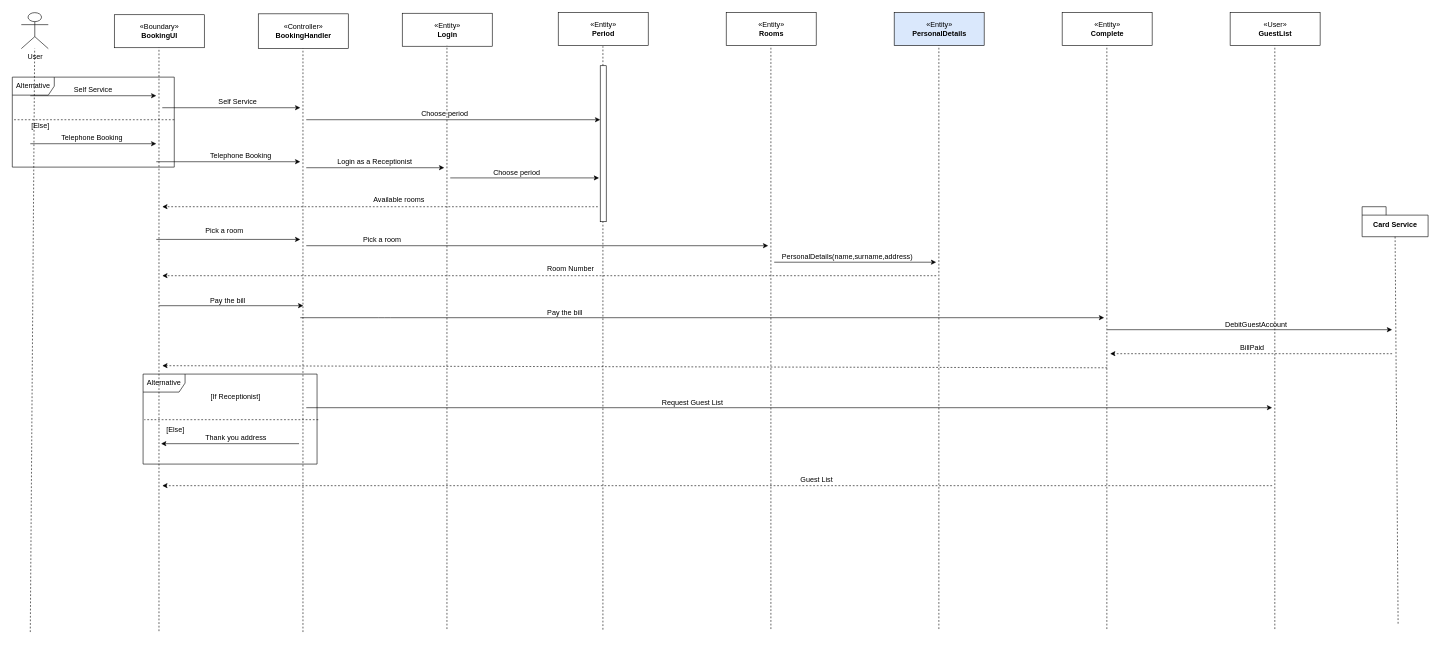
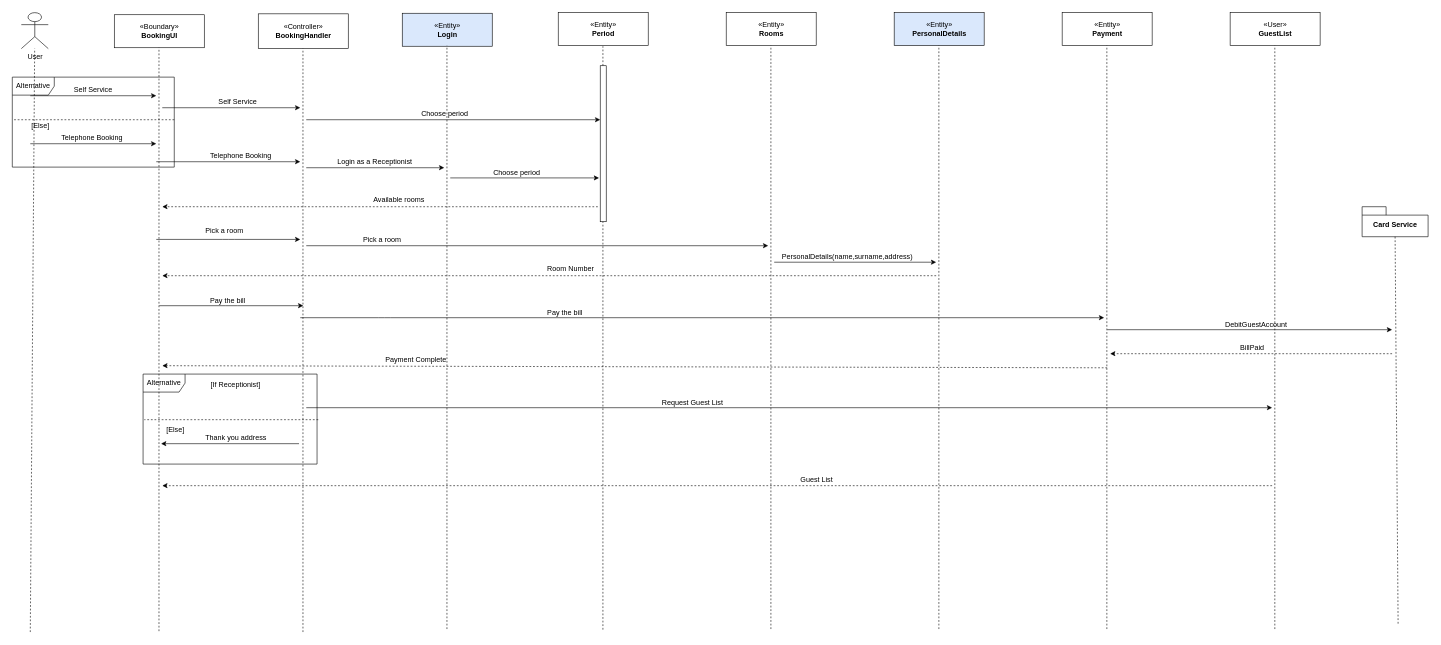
  <mxCell id="0" />
  <mxCell id="1" parent="0" />
  <mxCell id="2" value="User" style="shape=umlActor;verticalLabelPosition=bottom;labelBackgroundColor=#ffffff;verticalAlign=top;html=1;outlineConnect=0;" vertex="1" parent="1"><mxGeometry x="35" y="20.5" width="45" height="60" as="geometry" /></mxCell>
  <mxCell id="3" value="«Boundary»&lt;br&gt;&lt;b&gt;BookingUI&lt;/b&gt;" style="html=1;" vertex="1" parent="1"><mxGeometry x="190" y="24" width="150" height="55" as="geometry" /></mxCell>
  <mxCell id="4" value="«Controller»&lt;br&gt;&lt;b&gt;BookingHandler&lt;/b&gt;" style="html=1;" vertex="1" parent="1"><mxGeometry x="430" y="22.5" width="150" height="58" as="geometry" /></mxCell>
- <mxCell id="5" value="«Entity»&lt;br&gt;&lt;b&gt;Login&lt;/b&gt;" style="html=1;" vertex="1" parent="1"><mxGeometry x="670" y="21.5" width="150" height="55" as="geometry" /></mxCell>
+ <mxCell id="5" value="«Entity»&lt;br&gt;&lt;b&gt;Login&lt;/b&gt;" style="html=1;fillColor=#dae8fc;" vertex="1" parent="1"><mxGeometry x="670" y="21.5" width="150" height="55" as="geometry" /></mxCell>
  <mxCell id="6" value="«Entity»&lt;br&gt;&lt;b&gt;Period&lt;/b&gt;" style="html=1;" vertex="1" parent="1"><mxGeometry x="930" y="20.5" width="150" height="55" as="geometry" /></mxCell>
  <mxCell id="7" value="«Entity»&lt;br&gt;&lt;b&gt;Rooms&lt;/b&gt;" style="html=1;" vertex="1" parent="1"><mxGeometry x="1210" y="20.5" width="150" height="55" as="geometry" /></mxCell>
  <mxCell id="8" value="«Entity»&lt;br&gt;&lt;b&gt;PersonalDetails&lt;/b&gt;" style="html=1;fillColor=#dae8fc;" vertex="1" parent="1"><mxGeometry x="1490" y="20.5" width="150" height="55" as="geometry" /></mxCell>
- <mxCell id="9" value="«Entity»&lt;br&gt;&lt;b&gt;Complete&lt;/b&gt;" style="html=1;" vertex="1" parent="1"><mxGeometry x="1770" y="20.5" width="150" height="55" as="geometry" /></mxCell>
+ <mxCell id="9" value="«Entity»&lt;br&gt;&lt;b&gt;Payment&lt;/b&gt;" style="html=1;" vertex="1" parent="1"><mxGeometry x="1770" y="20.5" width="150" height="55" as="geometry" /></mxCell>
  <mxCell id="10" value="«User»&lt;br&gt;&lt;b&gt;GuestList&lt;/b&gt;" style="html=1;" vertex="1" parent="1"><mxGeometry x="2050" y="20.5" width="150" height="55" as="geometry" /></mxCell>
  <mxCell id="11" value="" style="endArrow=none;dashed=1;html=1;" edge="1" parent="1" target="2"><mxGeometry width="50" height="50" relative="1" as="geometry"><mxPoint x="50" y="1053" as="sourcePoint" /><mxPoint x="70" y="119" as="targetPoint" /></mxGeometry></mxCell>
  <mxCell id="12" value="" style="endArrow=none;dashed=1;html=1;" edge="1" parent="1"><mxGeometry width="50" height="50" relative="1" as="geometry"><mxPoint x="264.5" y="1051.5" as="sourcePoint" /><mxPoint x="264.5" y="79" as="targetPoint" /></mxGeometry></mxCell>
  <mxCell id="13" value="" style="endArrow=none;dashed=1;html=1;" edge="1" parent="1"><mxGeometry width="50" height="50" relative="1" as="geometry"><mxPoint x="504.5" y="1053" as="sourcePoint" /><mxPoint x="504.5" y="80.5" as="targetPoint" /></mxGeometry></mxCell>
  <mxCell id="14" value="" style="endArrow=none;dashed=1;html=1;" edge="1" parent="1"><mxGeometry width="50" height="50" relative="1" as="geometry"><mxPoint x="744.5" y="1048" as="sourcePoint" /><mxPoint x="744.5" y="75.5" as="targetPoint" /></mxGeometry></mxCell>
  <mxCell id="15" value="" style="endArrow=none;dashed=1;html=1;" edge="1" parent="1" source="34"><mxGeometry width="50" height="50" relative="1" as="geometry"><mxPoint x="1004.5" y="1049" as="sourcePoint" /><mxPoint x="1004.5" y="76.5" as="targetPoint" /></mxGeometry></mxCell>
  <mxCell id="16" value="" style="endArrow=none;dashed=1;html=1;" edge="1" parent="1"><mxGeometry width="50" height="50" relative="1" as="geometry"><mxPoint x="1284.5" y="1048" as="sourcePoint" /><mxPoint x="1284.5" y="75.5" as="targetPoint" /></mxGeometry></mxCell>
  <mxCell id="17" value="" style="endArrow=none;dashed=1;html=1;" edge="1" parent="1"><mxGeometry width="50" height="50" relative="1" as="geometry"><mxPoint x="1564.5" y="1048" as="sourcePoint" /><mxPoint x="1564.5" y="75.5" as="targetPoint" /></mxGeometry></mxCell>
  <mxCell id="18" value="" style="endArrow=none;dashed=1;html=1;" edge="1" parent="1"><mxGeometry width="50" height="50" relative="1" as="geometry"><mxPoint x="1844.5" y="1048" as="sourcePoint" /><mxPoint x="1844.5" y="75.5" as="targetPoint" /></mxGeometry></mxCell>
  <mxCell id="19" value="" style="endArrow=none;dashed=1;html=1;" edge="1" parent="1"><mxGeometry width="50" height="50" relative="1" as="geometry"><mxPoint x="2124.5" y="1048" as="sourcePoint" /><mxPoint x="2124.5" y="75.5" as="targetPoint" /></mxGeometry></mxCell>
  <mxCell id="20" value="" style="endArrow=classic;html=1;" edge="1" parent="1"><mxGeometry width="50" height="50" relative="1" as="geometry"><mxPoint x="50" y="159" as="sourcePoint" /><mxPoint x="260" y="159" as="targetPoint" /></mxGeometry></mxCell>
  <mxCell id="21" value="Alternative" style="shape=umlFrame;whiteSpace=wrap;html=1;width=70;height=30;fillColor=none;" vertex="1" parent="1"><mxGeometry x="20" y="128" width="270" height="150" as="geometry" /></mxCell>
  <mxCell id="22" value="" style="endArrow=none;dashed=1;html=1;anchorPointDirection=0;startFill=0;bendable=0;editable=0;deletable=1;cloneable=0;movable=0;endFill=0;" edge="1" parent="1"><mxGeometry width="50" height="50" relative="1" as="geometry"><mxPoint x="290" y="199" as="sourcePoint" /><mxPoint x="20" y="199" as="targetPoint" /></mxGeometry></mxCell>
  <mxCell id="23" value="" style="endArrow=classic;html=1;exitX=-0.4;exitY=0.904;exitDx=0;exitDy=0;exitPerimeter=0;dashed=1;" edge="1" parent="1" source="34"><mxGeometry width="50" height="50" relative="1" as="geometry"><mxPoint x="860" y="459" as="sourcePoint" /><mxPoint x="270" y="344" as="targetPoint" /></mxGeometry></mxCell>
  <mxCell id="24" value="" style="endArrow=classic;html=1;" edge="1" parent="1"><mxGeometry width="50" height="50" relative="1" as="geometry"><mxPoint x="50" y="239" as="sourcePoint" /><mxPoint x="260" y="239" as="targetPoint" /></mxGeometry></mxCell>
  <mxCell id="25" value="Self Service" style="text;html=1;strokeColor=none;fillColor=none;align=center;verticalAlign=middle;whiteSpace=wrap;rounded=0;" vertex="1" parent="1"><mxGeometry x="120" y="139" width="70" height="20" as="geometry" /></mxCell>
  <mxCell id="26" value="Telephone Booking" style="text;html=1;resizable=0;points=[];autosize=1;align=left;verticalAlign=top;spacingTop=-4;" vertex="1" parent="1"><mxGeometry x="100" y="219" width="120" height="20" as="geometry" /></mxCell>
  <mxCell id="27" value="[Else]" style="text;html=1;resizable=0;points=[];autosize=1;align=left;verticalAlign=top;spacingTop=-4;" vertex="1" parent="1"><mxGeometry x="50" y="199" width="50" height="20" as="geometry" /></mxCell>
  <mxCell id="28" value="" style="endArrow=classic;html=1;" edge="1" parent="1"><mxGeometry width="50" height="50" relative="1" as="geometry"><mxPoint x="270" y="179" as="sourcePoint" /><mxPoint x="500" y="179" as="targetPoint" /></mxGeometry></mxCell>
  <mxCell id="29" value="Self Service" style="text;html=1;resizable=0;points=[];autosize=1;align=left;verticalAlign=top;spacingTop=-4;" vertex="1" parent="1"><mxGeometry x="362" y="159" width="80" height="20" as="geometry" /></mxCell>
  <mxCell id="30" value="" style="endArrow=classic;html=1;" edge="1" parent="1"><mxGeometry width="50" height="50" relative="1" as="geometry"><mxPoint x="260" y="269" as="sourcePoint" /><mxPoint x="500" y="269" as="targetPoint" /></mxGeometry></mxCell>
  <mxCell id="31" value="Telephone Booking" style="text;html=1;resizable=0;points=[];autosize=1;align=left;verticalAlign=top;spacingTop=-4;" vertex="1" parent="1"><mxGeometry x="348" y="250" width="120" height="20" as="geometry" /></mxCell>
  <mxCell id="32" value="" style="endArrow=classic;html=1;" edge="1" parent="1"><mxGeometry width="50" height="50" relative="1" as="geometry"><mxPoint x="510" y="279" as="sourcePoint" /><mxPoint x="740" y="279" as="targetPoint" /></mxGeometry></mxCell>
  <mxCell id="33" value="" style="endArrow=classic;html=1;" edge="1" parent="1" target="34"><mxGeometry width="50" height="50" relative="1" as="geometry"><mxPoint x="510" y="199" as="sourcePoint" /><mxPoint x="980" y="199" as="targetPoint" /></mxGeometry></mxCell>
  <mxCell id="34" value="" style="html=1;points=[];perimeter=orthogonalPerimeter;" vertex="1" parent="1"><mxGeometry x="1000" y="109" width="10" height="260" as="geometry" /></mxCell>
  <mxCell id="35" value="" style="endArrow=none;dashed=1;html=1;" edge="1" parent="1" target="34"><mxGeometry width="50" height="50" relative="1" as="geometry"><mxPoint x="1004.5" y="1049" as="sourcePoint" /><mxPoint x="1004.5" y="76.5" as="targetPoint" /></mxGeometry></mxCell>
  <mxCell id="36" value="Login as a Receptionist" style="text;html=1;resizable=0;points=[];autosize=1;align=left;verticalAlign=top;spacingTop=-4;" vertex="1" parent="1"><mxGeometry x="560" y="260" width="140" height="20" as="geometry" /></mxCell>
  <mxCell id="37" value="Choose period&amp;nbsp;" style="text;html=1;resizable=0;points=[];autosize=1;align=left;verticalAlign=top;spacingTop=-4;" vertex="1" parent="1"><mxGeometry x="700" y="179" width="100" height="20" as="geometry" /></mxCell>
  <mxCell id="38" value="" style="endArrow=classic;html=1;" edge="1" parent="1"><mxGeometry width="50" height="50" relative="1" as="geometry"><mxPoint x="750" y="296" as="sourcePoint" /><mxPoint x="998" y="296" as="targetPoint" /></mxGeometry></mxCell>
  <mxCell id="39" value="Choose period" style="text;html=1;resizable=0;points=[];autosize=1;align=left;verticalAlign=top;spacingTop=-4;" vertex="1" parent="1"><mxGeometry x="820" y="278" width="90" height="20" as="geometry" /></mxCell>
  <mxCell id="40" value="" style="endArrow=classic;html=1;" edge="1" parent="1"><mxGeometry width="50" height="50" relative="1" as="geometry"><mxPoint x="1290" y="436.5" as="sourcePoint" /><mxPoint x="1560" y="436.5" as="targetPoint" /></mxGeometry></mxCell>
  <mxCell id="41" value="Available rooms" style="text;html=1;resizable=0;points=[];autosize=1;align=left;verticalAlign=top;spacingTop=-4;" vertex="1" parent="1"><mxGeometry x="620" y="323" width="100" height="20" as="geometry" /></mxCell>
  <mxCell id="42" value="" style="endArrow=classic;html=1;" edge="1" parent="1"><mxGeometry width="50" height="50" relative="1" as="geometry"><mxPoint x="510" y="409" as="sourcePoint" /><mxPoint x="1280" y="409" as="targetPoint" /></mxGeometry></mxCell>
  <mxCell id="43" value="Pick a room" style="text;html=1;resizable=0;points=[];autosize=1;align=left;verticalAlign=top;spacingTop=-4;" vertex="1" parent="1"><mxGeometry x="603" y="389" width="80" height="20" as="geometry" /></mxCell>
  <mxCell id="44" value="" style="endArrow=classic;html=1;" edge="1" parent="1"><mxGeometry width="50" height="50" relative="1" as="geometry"><mxPoint x="260" y="398.5" as="sourcePoint" /><mxPoint x="500" y="398.5" as="targetPoint" /><Array as="points"><mxPoint x="380" y="398.5" /></Array></mxGeometry></mxCell>
  <mxCell id="45" value="Pick a room" style="text;html=1;resizable=0;points=[];autosize=1;align=left;verticalAlign=top;spacingTop=-4;" vertex="1" parent="1"><mxGeometry x="340" y="374" width="80" height="20" as="geometry" /></mxCell>
  <mxCell id="46" value="PersonalDetails(name,surname,address)" style="text;html=1;resizable=0;points=[];autosize=1;align=left;verticalAlign=top;spacingTop=-4;" vertex="1" parent="1"><mxGeometry x="1301" y="417" width="230" height="20" as="geometry" /></mxCell>
  <mxCell id="47" value="" style="endArrow=classic;html=1;" edge="1" parent="1"><mxGeometry width="50" height="50" relative="1" as="geometry"><mxPoint x="1845" y="549" as="sourcePoint" /><mxPoint x="2320" y="549" as="targetPoint" /></mxGeometry></mxCell>
  <mxCell id="48" value="" style="endArrow=classic;html=1;dashed=1;" edge="1" parent="1"><mxGeometry width="50" height="50" relative="1" as="geometry"><mxPoint x="1560" y="459" as="sourcePoint" /><mxPoint x="270" y="459" as="targetPoint" /></mxGeometry></mxCell>
  <mxCell id="49" value="Room Number" style="text;html=1;resizable=0;points=[];autosize=1;align=left;verticalAlign=top;spacingTop=-4;" vertex="1" parent="1"><mxGeometry x="910" y="438" width="90" height="20" as="geometry" /></mxCell>
  <mxCell id="50" value="" style="endArrow=classic;html=1;" edge="1" parent="1"><mxGeometry width="50" height="50" relative="1" as="geometry"><mxPoint x="265" y="509" as="sourcePoint" /><mxPoint x="505" y="509" as="targetPoint" /><Array as="points"><mxPoint x="385" y="509" /></Array></mxGeometry></mxCell>
  <mxCell id="51" value="Pay the bill" style="text;html=1;resizable=0;points=[];autosize=1;align=left;verticalAlign=top;spacingTop=-4;" vertex="1" parent="1"><mxGeometry x="348" y="491" width="70" height="20" as="geometry" /></mxCell>
  <mxCell id="52" value="" style="endArrow=classic;html=1;" edge="1" parent="1"><mxGeometry width="50" height="50" relative="1" as="geometry"><mxPoint x="500" y="529" as="sourcePoint" /><mxPoint x="1840" y="529" as="targetPoint" /><Array as="points"><mxPoint x="640" y="529" /></Array></mxGeometry></mxCell>
  <mxCell id="53" value="Pay the bill" style="text;html=1;resizable=0;points=[];autosize=1;align=left;verticalAlign=top;spacingTop=-4;" vertex="1" parent="1"><mxGeometry x="910" y="511" width="70" height="20" as="geometry" /></mxCell>
  <mxCell id="54" value="Card Service" style="shape=folder;fontStyle=1;spacingTop=10;tabWidth=40;tabHeight=14;tabPosition=left;html=1;fillColor=none;" vertex="1" parent="1"><mxGeometry x="2270" y="344" width="110" height="50" as="geometry" /></mxCell>
  <mxCell id="55" value="" style="endArrow=none;dashed=1;html=1;entryX=0.5;entryY=1;entryDx=0;entryDy=0;entryPerimeter=0;" edge="1" parent="1" target="54"><mxGeometry width="50" height="50" relative="1" as="geometry"><mxPoint x="2330" y="1039" as="sourcePoint" /><mxPoint x="2134.5" y="85.5" as="targetPoint" /></mxGeometry></mxCell>
  <mxCell id="56" value="DebitGuestAccount" style="text;html=1;resizable=0;points=[];autosize=1;align=left;verticalAlign=top;spacingTop=-4;" vertex="1" parent="1"><mxGeometry x="2040" y="531" width="120" height="20" as="geometry" /></mxCell>
  <mxCell id="57" value="" style="endArrow=classic;html=1;dashed=1;" edge="1" parent="1"><mxGeometry width="50" height="50" relative="1" as="geometry"><mxPoint x="2320" y="589" as="sourcePoint" /><mxPoint x="1850" y="589" as="targetPoint" /></mxGeometry></mxCell>
  <mxCell id="58" value="BillPaid" style="text;html=1;resizable=0;points=[];autosize=1;align=left;verticalAlign=top;spacingTop=-4;" vertex="1" parent="1"><mxGeometry x="2065" y="569" width="60" height="20" as="geometry" /></mxCell>
  <mxCell id="59" value="" style="endArrow=classic;html=1;dashed=1;" edge="1" parent="1"><mxGeometry width="50" height="50" relative="1" as="geometry"><mxPoint x="1845" y="612.5" as="sourcePoint" /><mxPoint x="270" y="609" as="targetPoint" /></mxGeometry></mxCell>
  <mxCell id="60" value="" style="endArrow=classic;html=1;" edge="1" parent="1"><mxGeometry width="50" height="50" relative="1" as="geometry"><mxPoint x="510" y="679" as="sourcePoint" /><mxPoint x="2120" y="679" as="targetPoint" /></mxGeometry></mxCell>
+ <mxCell id="61" value="Payment Complete" style="text;html=1;resizable=0;points=[];autosize=1;align=left;verticalAlign=top;spacingTop=-4;" vertex="1" parent="1"><mxGeometry x="640" y="589" width="120" height="20" as="geometry" /></mxCell>
  <mxCell id="62" value="" style="endArrow=classic;html=1;" edge="1" parent="1"><mxGeometry width="50" height="50" relative="1" as="geometry"><mxPoint x="498" y="739" as="sourcePoint" /><mxPoint x="268" y="739" as="targetPoint" /><Array as="points" /></mxGeometry></mxCell>
  <mxCell id="63" value="Thank you address" style="text;html=1;resizable=0;points=[];autosize=1;align=left;verticalAlign=top;spacingTop=-4;" vertex="1" parent="1"><mxGeometry x="340" y="719" width="120" height="20" as="geometry" /></mxCell>
  <mxCell id="64" value="Alternative" style="shape=umlFrame;whiteSpace=wrap;html=1;width=70;height=30;fillColor=none;" vertex="1" parent="1"><mxGeometry x="238" y="623" width="290" height="150" as="geometry" /></mxCell>
  <mxCell id="65" value="" style="endArrow=none;dashed=1;html=1;anchorPointDirection=0;startFill=0;bendable=0;editable=0;deletable=1;cloneable=0;movable=0;endFill=0;" edge="1" parent="1"><mxGeometry width="50" height="50" relative="1" as="geometry"><mxPoint x="530" y="699" as="sourcePoint" /><mxPoint x="240" y="699" as="targetPoint" /></mxGeometry></mxCell>
- <mxCell id="66" value="[If Receptionist]" style="text;html=1;resizable=0;points=[];autosize=1;align=left;verticalAlign=top;spacingTop=-4;" vertex="1" parent="1"><mxGeometry x="349" y="651" width="100" height="20" as="geometry" /></mxCell>
+ <mxCell id="66" value="[If Receptionist]" style="text;html=1;resizable=0;points=[];autosize=1;align=left;verticalAlign=top;spacingTop=-4;" vertex="1" parent="1"><mxGeometry x="349" y="631" width="100" height="20" as="geometry" /></mxCell>
  <mxCell id="67" value="[Else]" style="text;html=1;resizable=0;points=[];autosize=1;align=left;verticalAlign=top;spacingTop=-4;" vertex="1" parent="1"><mxGeometry x="275" y="706" width="50" height="20" as="geometry" /></mxCell>
  <mxCell id="68" value="Request Guest List" style="text;html=1;resizable=0;points=[];autosize=1;align=left;verticalAlign=top;spacingTop=-4;" vertex="1" parent="1"><mxGeometry x="1101" y="661" width="120" height="20" as="geometry" /></mxCell>
  <mxCell id="69" value="" style="endArrow=classic;html=1;dashed=1;" edge="1" parent="1"><mxGeometry width="50" height="50" relative="1" as="geometry"><mxPoint x="2120" y="809" as="sourcePoint" /><mxPoint x="270" y="809" as="targetPoint" /></mxGeometry></mxCell>
  <mxCell id="70" value="Guest List" style="text;html=1;resizable=0;points=[];autosize=1;align=left;verticalAlign=top;spacingTop=-4;" vertex="1" parent="1"><mxGeometry x="1332" y="789" width="70" height="20" as="geometry" /></mxCell>
